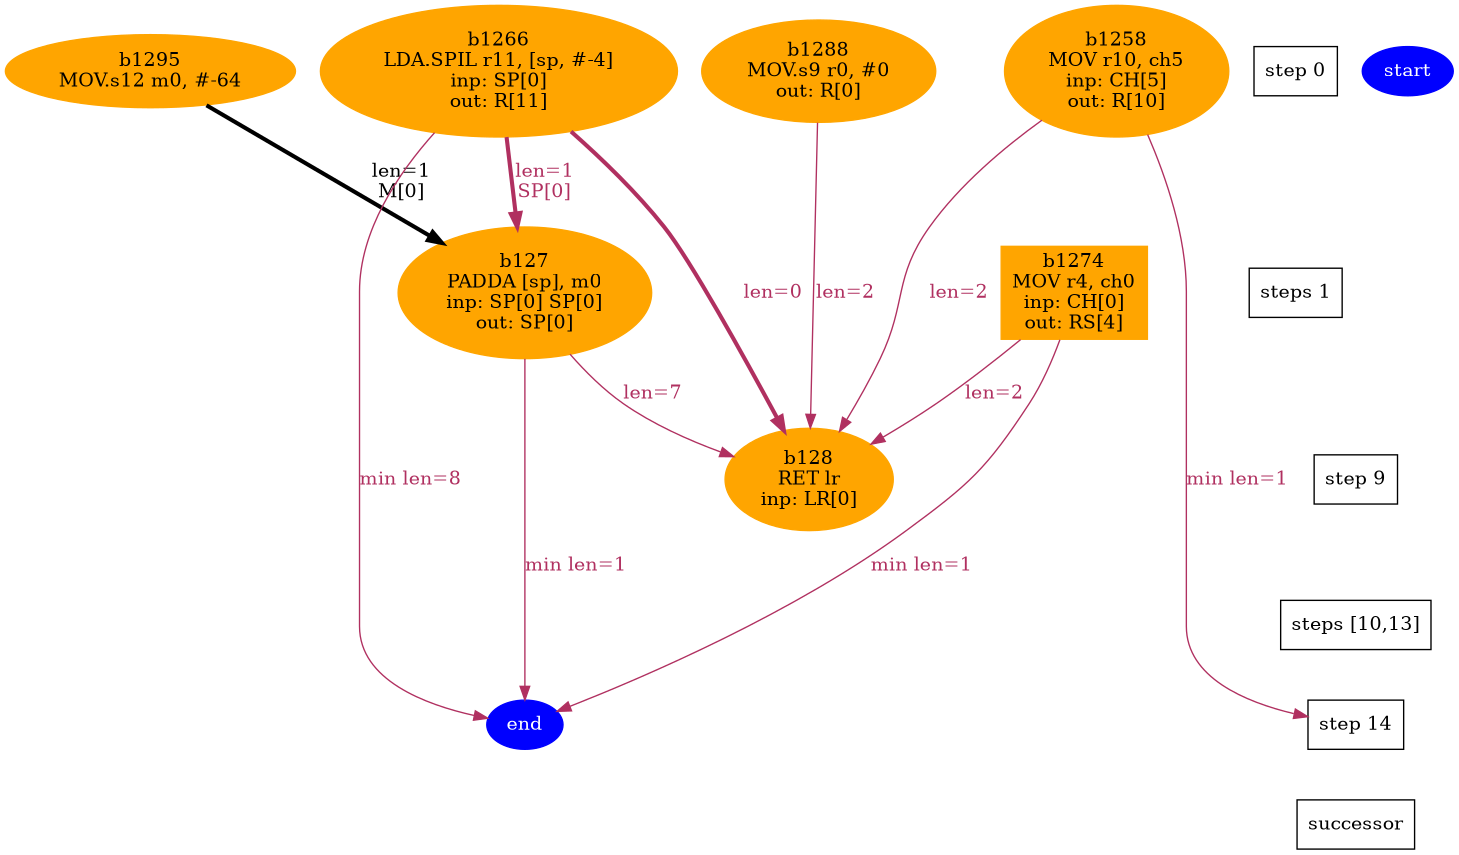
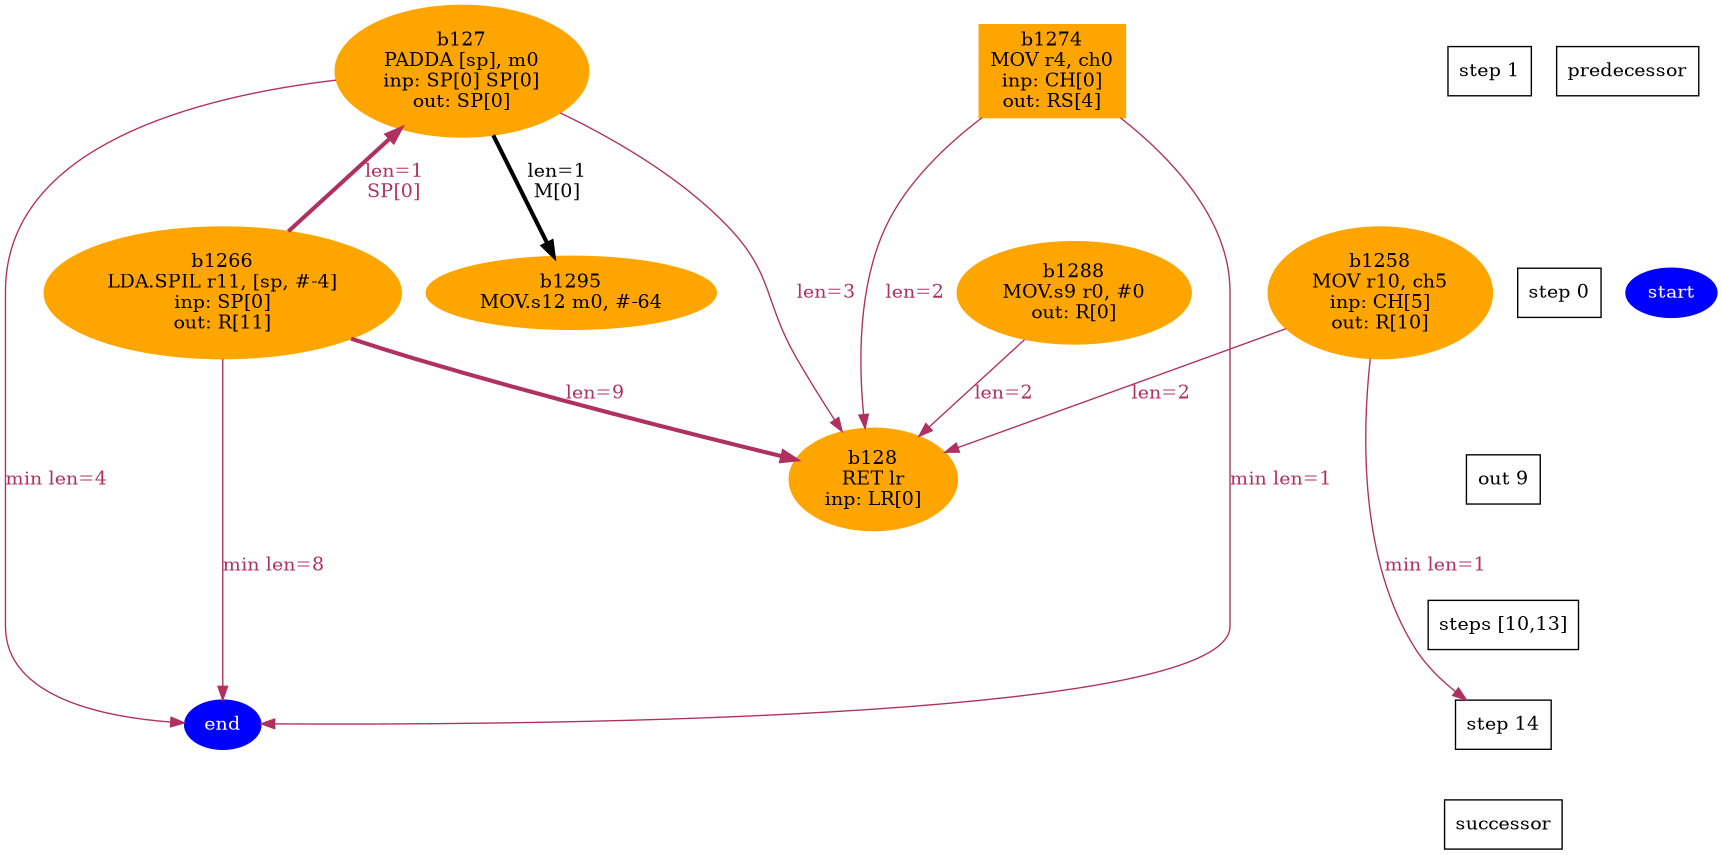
  digraph {
    node [style=filled]
    edge [color=maroon fontcolor=maroon weight=1000]
    n1 [color=orange fontcolor=black label="b127\nPADDA [sp], m0\ninp: SP[0] SP[0]\nout: SP[0]"]
-   n2 [label="steps 1" shape=box style=""]
+   n2 [label="step 1" shape=box style=""]
    n3 [color=orange fontcolor=black label="b128\nRET lr\ninp: LR[0]"]
-   n4 [label="step 9" shape=box style=""]
+   n4 [label="out 9" shape=box style=""]
    n5 [color=orange fontcolor=black label="b1288\nMOV.s9 r0, #0\nout: R[0]"]
    n6 [label="step 0" shape=box style=""]
    n7 [color=orange fontcolor=black label="b1295\nMOV.s12 m0, #-64"]
    n8 [color=orange fontcolor=black label="b1258\nMOV r10, ch5\ninp: CH[5]\nout: R[10]"]
    n9 [color=orange fontcolor=black label="b1266\nLDA.SPIL r11, [sp, #-4]\ninp: SP[0]\nout: R[11]"]
    n10 [color=orange fontcolor=black label="b1274\nMOV r4, ch0\ninp: CH[0]\nout: RS[4]" shape=box]
    n11 [color=blue fontcolor=white label=start]
    n12 [color=blue fontcolor=white label=end]
    n13 [label="step 14" shape=box style=""]
    n14 [label="steps [10,13]" shape=box style=""]
    n15 [label=successor shape=box style=""]
+   n16 [label=predecessor shape=box style=""]
    subgraph sub_1 {
      rank=same
      n1
      n2
    }
    subgraph sub_2 {
      rank=same
      n3
      n4
    }
    subgraph sub_3 {
      rank=same
      n5
      n6
    }
    subgraph sub_4 {
      rank=same
      n6
      n7
    }
    subgraph sub_5 {
      rank=same
      n6
      n8
    }
    subgraph sub_6 {
      rank=same
      n6
      n9
    }
    subgraph sub_7 {
      rank=same
      n2
      n10
    }
    subgraph sub_8 {
      rank=same
      n6
      n11
    }
    subgraph sub_9 {
      rank=same
      n12
      n13
    }
-   n1 -> n3 [label="len=7"]
-   n1 -> n12 [label="min len=1"]
+   n1 -> n3 [label="len=3"]
+   n1 -> n12 [label="min len=4"]
    n4 -> n14 [style=invis weight=9000 color="" fontcolor=""]
    n5 -> n3 [label="len=2"]
    n6 -> n2 [style=invis weight=9000 color="" fontcolor=""]
-   n7 -> n1 [color=black fontcolor=black label="len=1\nM[0]" penwidth=3]
+   n1 -> n7 [color=black fontcolor=black label="len=1\nM[0]" penwidth=3]
    n8 -> n3 [label="len=2"]
    n8 -> n13 [label="min len=1"]
    n9 -> n1 [label="len=1\nSP[0]" penwidth=3]
-   n9 -> n3 [label="len=0" penwidth=3]
+   n9 -> n3 [label="len=9" penwidth=3]
    n9 -> n12 [label="min len=8"]
    n10 -> n3 [label="len=2"]
    n10 -> n12 [label="min len=1"]
    n13 -> n15 [style=invis weight=9000 color="" fontcolor=""]
    n14 -> n13 [style=invis weight=9000 color="" fontcolor=""]
+   n16 -> n6 [style=invis weight=9000 color="" fontcolor=""]
  }
